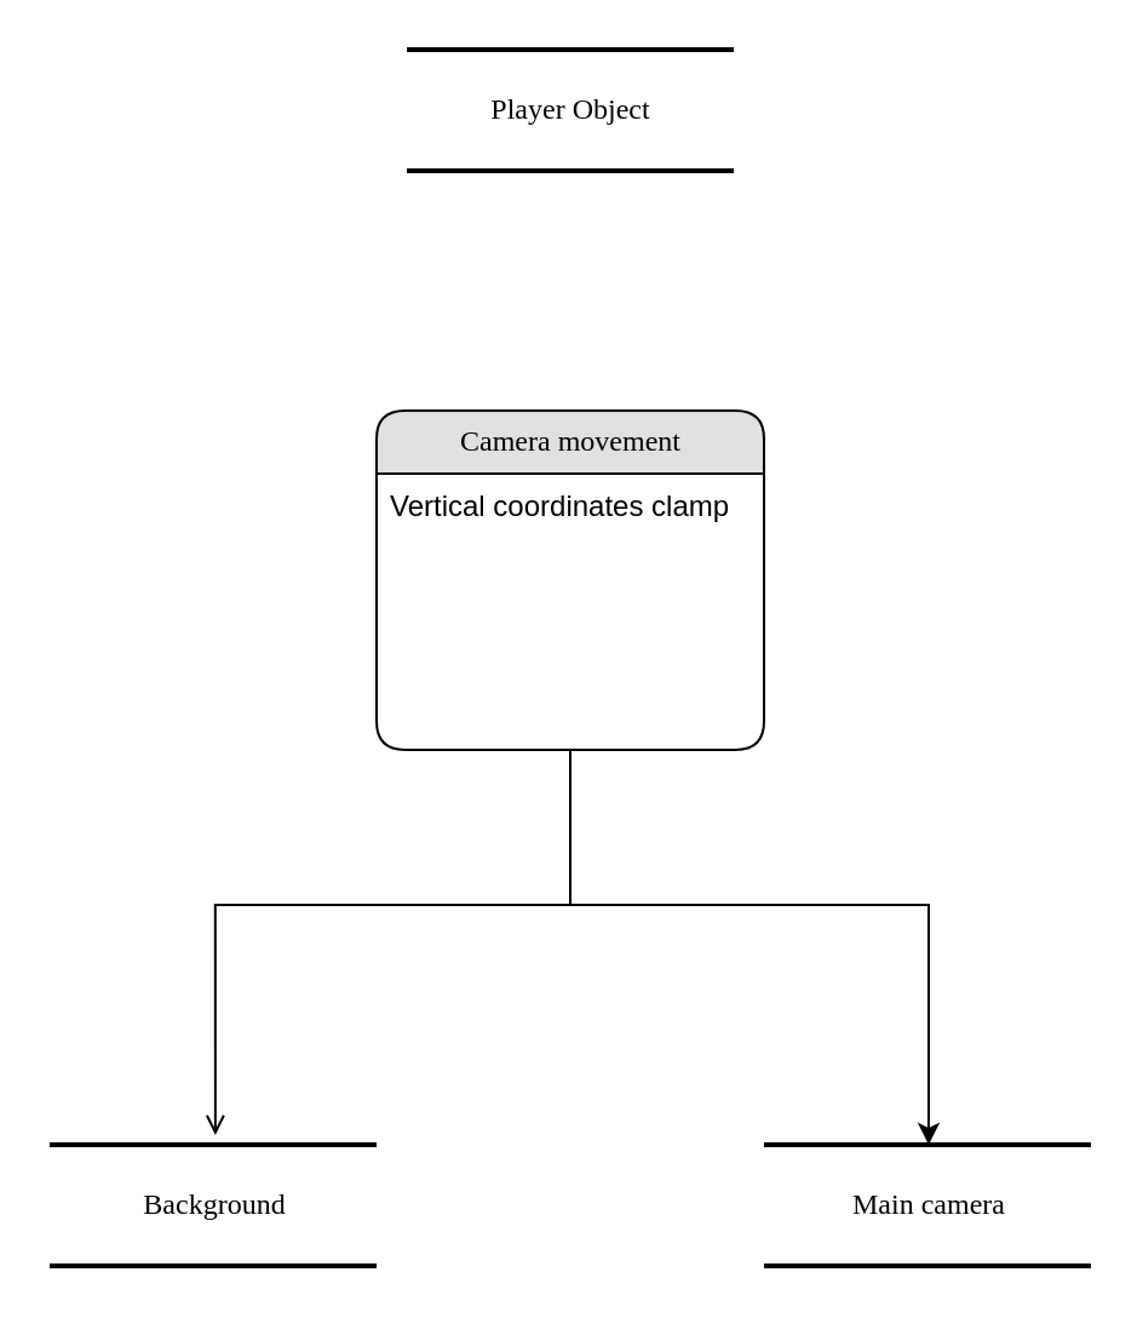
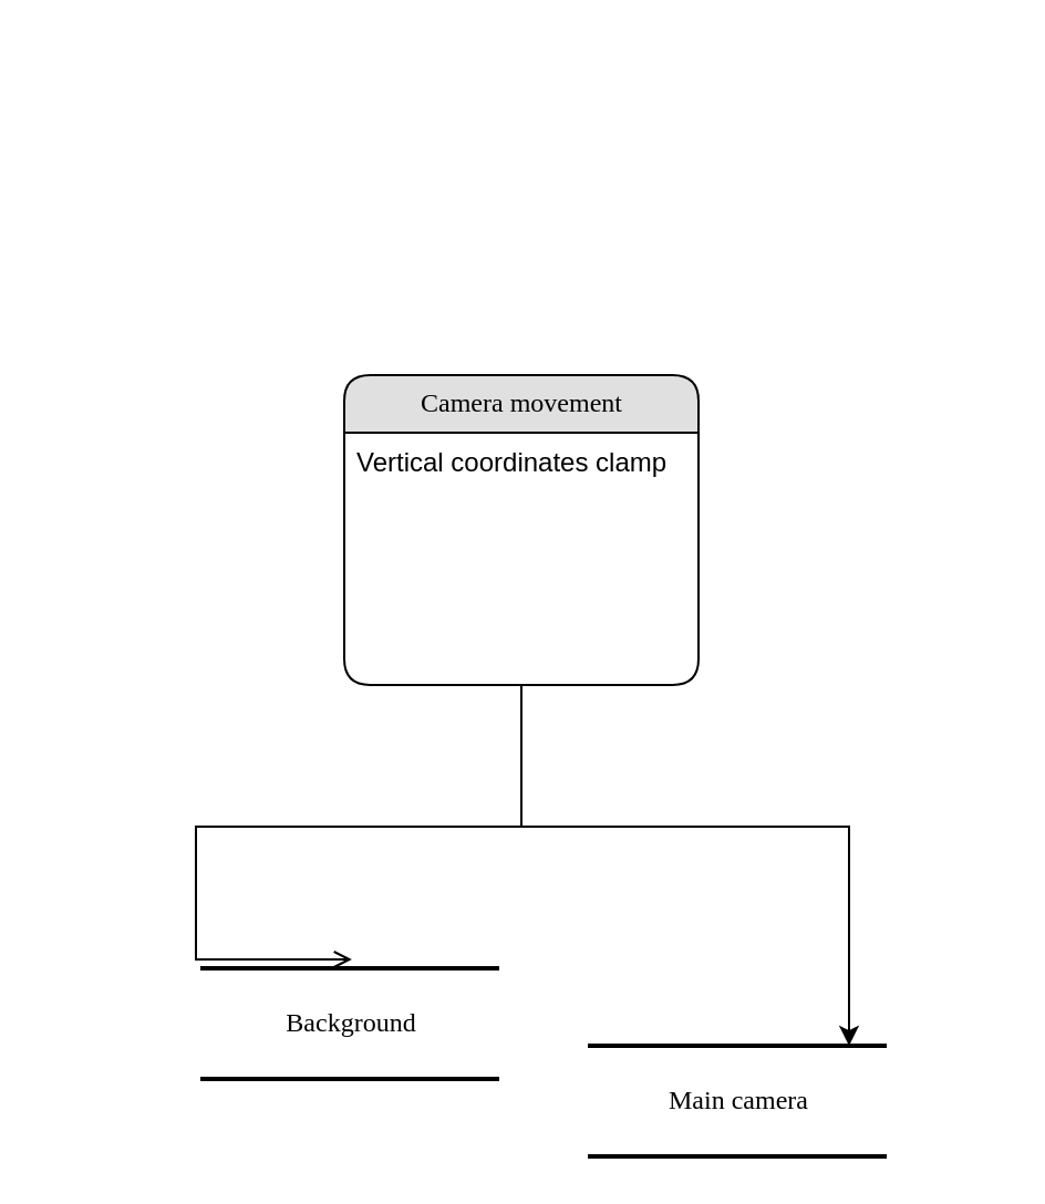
  <mxCell id="0" />
  <mxCell id="1" parent="0" />
- <mxCell id="2" value="Background" style="html=1;rounded=0;shadow=0;comic=0;labelBackgroundColor=none;strokeWidth=2;fontFamily=Verdana;fontSize=12;align=center;shape=mxgraph.ios7ui.horLines;" parent="1" vertex="1"><mxGeometry x="20" y="472" width="135" height="50" as="geometry" /></mxCell>
+ <mxCell id="2" value="Background" style="html=1;rounded=0;shadow=0;comic=0;labelBackgroundColor=none;strokeWidth=2;fontFamily=Verdana;fontSize=12;align=center;shape=mxgraph.ios7ui.horLines;" parent="1" vertex="1"><mxGeometry x="90" y="437" width="135" height="50" as="geometry" /></mxCell>
  <mxCell id="3" style="edgeStyle=orthogonalEdgeStyle;rounded=0;orthogonalLoop=1;jettySize=auto;html=1;entryX=0.507;entryY=-0.08;entryDx=0;entryDy=0;entryPerimeter=0;endArrow=open;" edge="1" parent="1" source="5" target="2"><mxGeometry relative="1" as="geometry"><Array as="points"><mxPoint x="235" y="373" /><mxPoint x="88" y="373" /></Array></mxGeometry></mxCell>
  <mxCell id="4" style="edgeStyle=orthogonalEdgeStyle;rounded=0;orthogonalLoop=1;jettySize=auto;html=1;exitX=0.5;exitY=1;exitDx=0;exitDy=0;" edge="1" parent="1" source="5" target="7"><mxGeometry relative="1" as="geometry"><Array as="points"><mxPoint x="235" y="373" /><mxPoint x="383" y="373" /></Array></mxGeometry></mxCell>
  <mxCell id="5" value="Camera movement" style="swimlane;html=1;fontStyle=0;childLayout=stackLayout;horizontal=1;startSize=26;fillColor=#e0e0e0;horizontalStack=0;resizeParent=1;resizeLast=0;collapsible=1;marginBottom=0;swimlaneFillColor=#ffffff;align=center;rounded=1;shadow=0;comic=0;labelBackgroundColor=none;strokeWidth=1;fontFamily=Verdana;fontSize=12" parent="1" vertex="1"><mxGeometry x="155" y="169" width="160" height="140" as="geometry" /></mxCell>
  <mxCell id="6" value="Vertical coordinates clamp" style="text;html=1;strokeColor=none;fillColor=none;spacingLeft=4;spacingRight=4;whiteSpace=wrap;overflow=hidden;rotatable=0;points=[[0,0.5],[1,0.5]];portConstraint=eastwest;" parent="5" vertex="1"><mxGeometry y="26" width="160" height="26" as="geometry" /></mxCell>
- <mxCell id="7" value="Main camera" style="html=1;rounded=0;shadow=0;comic=0;labelBackgroundColor=none;strokeWidth=2;fontFamily=Verdana;fontSize=12;align=center;shape=mxgraph.ios7ui.horLines;" vertex="1" parent="1"><mxGeometry x="315" y="472" width="135" height="50" as="geometry" /></mxCell>
- <mxCell id="8" value="Player Object" style="html=1;rounded=0;shadow=0;comic=0;labelBackgroundColor=none;strokeWidth=2;fontFamily=Verdana;fontSize=12;align=center;shape=mxgraph.ios7ui.horLines;" vertex="1" parent="1"><mxGeometry x="167.5" y="20" width="135" height="50" as="geometry" /></mxCell>
+ <mxCell id="7" value="Main camera" style="html=1;rounded=0;shadow=0;comic=0;labelBackgroundColor=none;strokeWidth=2;fontFamily=Verdana;fontSize=12;align=center;shape=mxgraph.ios7ui.horLines;" vertex="1" parent="1"><mxGeometry x="265" y="472" width="135" height="50" as="geometry" /></mxCell>
